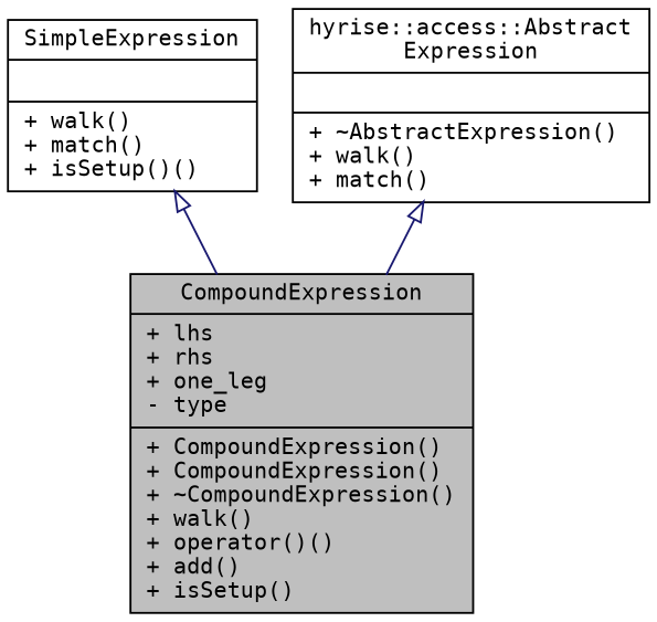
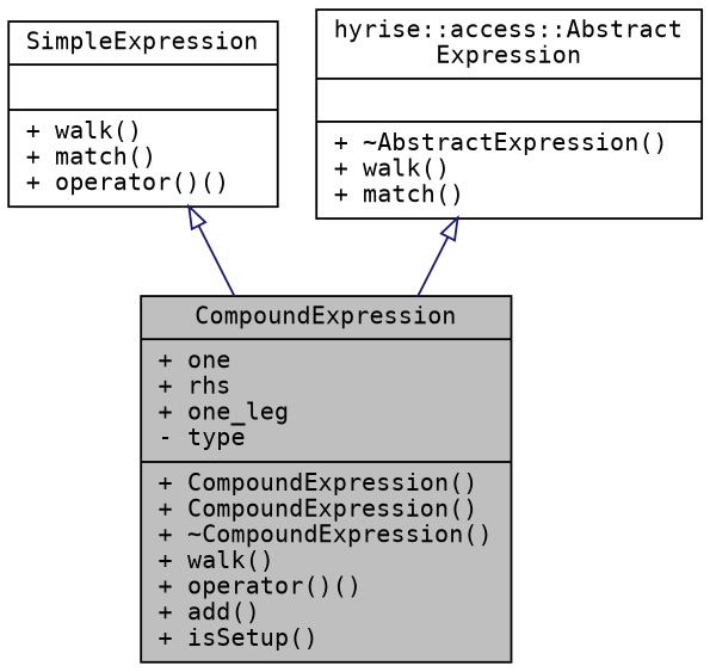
  digraph {
    fontname="DejaVu Sans Mono"
    node [color=black fillcolor=white fontname="DejaVu Sans Mono" fontsize=11 shape=record style=filled]
    edge [arrowtail=onormal color=midnightblue dir=back fontname="DejaVu Sans Mono" fontsize=11 labelfontname=Helvetica labelfontsize=11 style=solid]
-   n1 [fillcolor=grey75 fontcolor=black height=0.2 label="{CompoundExpression\n|+ lhs\l+ rhs\l+ one_leg\l- type\l|+ CompoundExpression()\l+ CompoundExpression()\l+ ~CompoundExpression()\l+ walk()\l+ operator()()\l+ add()\l+ isSetup()\l}" width=0.4]
-   n2 [height=0.2 label="{SimpleExpression\n||+ walk()\l+ match()\l+ isSetup()()\l}" width=0.4]
+   n1 [fillcolor=grey75 fontcolor=black height=0.2 label="{CompoundExpression\n|+ one\l+ rhs\l+ one_leg\l- type\l|+ CompoundExpression()\l+ CompoundExpression()\l+ ~CompoundExpression()\l+ walk()\l+ operator()()\l+ add()\l+ isSetup()\l}" width=0.4]
+   n2 [height=0.2 label="{SimpleExpression\n||+ walk()\l+ match()\l+ operator()()\l}" width=0.4]
    n3 [height=0.2 label="{hyrise::access::Abstract\lExpression\n||+ ~AbstractExpression()\l+ walk()\l+ match()\l}" width=0.4]
    n2 -> n1
    n3 -> n1
  }
